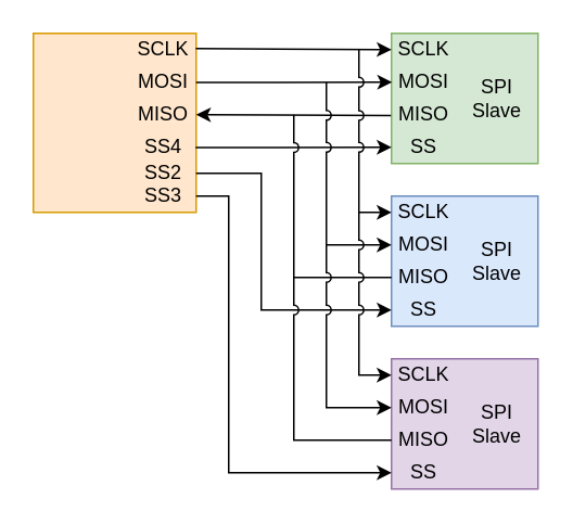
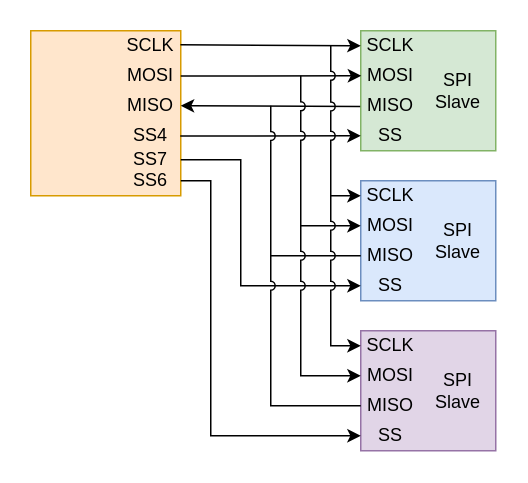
  <mxCell id="0" />
  <mxCell id="1" parent="0" />
  <mxCell id="2" value="" style="rounded=0;whiteSpace=wrap;html=1;fillColor=#ffe6cc;strokeColor=#d79b00;" vertex="1" parent="1"><mxGeometry x="20" y="20" width="100" height="110" as="geometry" /></mxCell>
  <mxCell id="3" value="" style="rounded=0;whiteSpace=wrap;html=1;fillColor=#d5e8d4;strokeColor=#82b366;" vertex="1" parent="1"><mxGeometry x="240" y="20" width="90" height="80" as="geometry" /></mxCell>
  <mxCell id="4" value="" style="endArrow=classic;html=1;rounded=0;exitX=0.998;exitY=0.085;exitDx=0;exitDy=0;exitPerimeter=0;entryX=0;entryY=0.125;entryDx=0;entryDy=0;entryPerimeter=0;movable=0;resizable=0;rotatable=0;deletable=0;editable=0;connectable=0;" edge="1" parent="1" source="2" target="3"><mxGeometry width="50" height="50" relative="1" as="geometry"><mxPoint x="180" y="210" as="sourcePoint" /><mxPoint x="230" y="160" as="targetPoint" /></mxGeometry></mxCell>
  <mxCell id="5" value="" style="endArrow=classic;html=1;rounded=0;exitX=0.998;exitY=0.085;exitDx=0;exitDy=0;exitPerimeter=0;entryX=0;entryY=0.125;entryDx=0;entryDy=0;entryPerimeter=0;" edge="1" parent="1"><mxGeometry width="50" height="50" relative="1" as="geometry"><mxPoint x="120" y="50.2" as="sourcePoint" /><mxPoint x="240.32" y="50" as="targetPoint" /></mxGeometry></mxCell>
  <mxCell id="6" value="" style="endArrow=classic;html=1;rounded=0;exitX=0.998;exitY=0.085;exitDx=0;exitDy=0;exitPerimeter=0;entryX=0;entryY=0.125;entryDx=0;entryDy=0;entryPerimeter=0;" edge="1" parent="1"><mxGeometry width="50" height="50" relative="1" as="geometry"><mxPoint x="119.68" y="90.2" as="sourcePoint" /><mxPoint x="240" y="90" as="targetPoint" /></mxGeometry></mxCell>
  <mxCell id="7" value="" style="endArrow=classic;html=1;rounded=0;exitX=-0.004;exitY=0.632;exitDx=0;exitDy=0;exitPerimeter=0;entryX=1;entryY=0.5;entryDx=0;entryDy=0;" edge="1" parent="1" source="3" target="10"><mxGeometry width="50" height="50" relative="1" as="geometry"><mxPoint x="149.68" y="60.2" as="sourcePoint" /><mxPoint x="270" y="60" as="targetPoint" /></mxGeometry></mxCell>
  <mxCell id="8" value="SCLK" style="text;html=1;strokeColor=none;fillColor=none;align=center;verticalAlign=middle;whiteSpace=wrap;rounded=0;" vertex="1" parent="1"><mxGeometry x="80" y="25" width="40" height="10" as="geometry" /></mxCell>
  <mxCell id="9" value="MOSI" style="text;html=1;strokeColor=none;fillColor=none;align=center;verticalAlign=middle;whiteSpace=wrap;rounded=0;" vertex="1" parent="1"><mxGeometry x="80" y="45" width="40" height="10" as="geometry" /></mxCell>
  <mxCell id="10" value="MISO" style="text;html=1;strokeColor=none;fillColor=none;align=center;verticalAlign=middle;whiteSpace=wrap;rounded=0;" vertex="1" parent="1"><mxGeometry x="80" y="65" width="40" height="10" as="geometry" /></mxCell>
  <mxCell id="11" value="SS4" style="text;html=1;strokeColor=none;fillColor=none;align=center;verticalAlign=middle;whiteSpace=wrap;rounded=0;" vertex="1" parent="1"><mxGeometry x="80" y="85" width="40" height="10" as="geometry" /></mxCell>
  <mxCell id="12" value="SCLK" style="text;html=1;strokeColor=none;fillColor=none;align=center;verticalAlign=middle;whiteSpace=wrap;rounded=0;" vertex="1" parent="1"><mxGeometry x="240" y="25" width="40" height="10" as="geometry" /></mxCell>
  <mxCell id="13" value="MOSI" style="text;html=1;strokeColor=none;fillColor=none;align=center;verticalAlign=middle;whiteSpace=wrap;rounded=0;" vertex="1" parent="1"><mxGeometry x="240" y="45" width="40" height="10" as="geometry" /></mxCell>
  <mxCell id="14" value="MISO" style="text;html=1;strokeColor=none;fillColor=none;align=center;verticalAlign=middle;whiteSpace=wrap;rounded=0;" vertex="1" parent="1"><mxGeometry x="240" y="65" width="40" height="10" as="geometry" /></mxCell>
  <mxCell id="15" value="SS" style="text;html=1;strokeColor=none;fillColor=none;align=center;verticalAlign=middle;whiteSpace=wrap;rounded=0;" vertex="1" parent="1"><mxGeometry x="240" y="85" width="40" height="10" as="geometry" /></mxCell>
  <mxCell id="16" value="SPI&lt;br&gt;Slave" style="text;html=1;strokeColor=none;fillColor=none;align=center;verticalAlign=middle;whiteSpace=wrap;rounded=0;" vertex="1" parent="1"><mxGeometry x="280" y="45" width="50" height="30" as="geometry" /></mxCell>
  <mxCell id="17" value="" style="rounded=0;whiteSpace=wrap;html=1;fillColor=#dae8fc;strokeColor=#6c8ebf;" vertex="1" parent="1"><mxGeometry x="240" y="120" width="90" height="80" as="geometry" /></mxCell>
  <mxCell id="18" value="SCLK" style="text;html=1;strokeColor=none;fillColor=none;align=center;verticalAlign=middle;whiteSpace=wrap;rounded=0;" vertex="1" parent="1"><mxGeometry x="240" y="125" width="40" height="10" as="geometry" /></mxCell>
  <mxCell id="19" value="MOSI" style="text;html=1;strokeColor=none;fillColor=none;align=center;verticalAlign=middle;whiteSpace=wrap;rounded=0;" vertex="1" parent="1"><mxGeometry x="240" y="145" width="40" height="10" as="geometry" /></mxCell>
  <mxCell id="20" value="MISO" style="text;html=1;strokeColor=none;fillColor=none;align=center;verticalAlign=middle;whiteSpace=wrap;rounded=0;" vertex="1" parent="1"><mxGeometry x="240" y="165" width="40" height="10" as="geometry" /></mxCell>
  <mxCell id="21" value="SS" style="text;html=1;strokeColor=none;fillColor=none;align=center;verticalAlign=middle;whiteSpace=wrap;rounded=0;" vertex="1" parent="1"><mxGeometry x="240" y="185" width="40" height="10" as="geometry" /></mxCell>
  <mxCell id="22" value="SPI&lt;br&gt;Slave" style="text;html=1;strokeColor=none;fillColor=none;align=center;verticalAlign=middle;whiteSpace=wrap;rounded=0;" vertex="1" parent="1"><mxGeometry x="280" y="145" width="50" height="30" as="geometry" /></mxCell>
  <mxCell id="23" value="" style="rounded=0;whiteSpace=wrap;html=1;fillColor=#e1d5e7;strokeColor=#9673a6;" vertex="1" parent="1"><mxGeometry x="240" y="220" width="90" height="80" as="geometry" /></mxCell>
  <mxCell id="24" value="SCLK" style="text;html=1;strokeColor=none;fillColor=none;align=center;verticalAlign=middle;whiteSpace=wrap;rounded=0;" vertex="1" parent="1"><mxGeometry x="240" y="225" width="40" height="10" as="geometry" /></mxCell>
  <mxCell id="25" value="MOSI" style="text;html=1;strokeColor=none;fillColor=none;align=center;verticalAlign=middle;whiteSpace=wrap;rounded=0;" vertex="1" parent="1"><mxGeometry x="240" y="245" width="40" height="10" as="geometry" /></mxCell>
  <mxCell id="26" value="MISO" style="text;html=1;strokeColor=none;fillColor=none;align=center;verticalAlign=middle;whiteSpace=wrap;rounded=0;" vertex="1" parent="1"><mxGeometry x="240" y="265" width="40" height="10" as="geometry" /></mxCell>
  <mxCell id="27" value="SS" style="text;html=1;strokeColor=none;fillColor=none;align=center;verticalAlign=middle;whiteSpace=wrap;rounded=0;" vertex="1" parent="1"><mxGeometry x="240" y="285" width="40" height="10" as="geometry" /></mxCell>
  <mxCell id="28" value="SPI&lt;br&gt;Slave" style="text;html=1;strokeColor=none;fillColor=none;align=center;verticalAlign=middle;whiteSpace=wrap;rounded=0;" vertex="1" parent="1"><mxGeometry x="280" y="245" width="50" height="30" as="geometry" /></mxCell>
  <mxCell id="29" value="" style="endArrow=classic;html=1;rounded=0;entryX=0;entryY=0.5;entryDx=0;entryDy=0;movable=1;resizable=1;rotatable=1;deletable=1;editable=1;connectable=1;jumpStyle=arc;" edge="1" parent="1" target="18"><mxGeometry width="50" height="50" relative="1" as="geometry"><mxPoint x="220" y="30" as="sourcePoint" /><mxPoint x="210" y="130" as="targetPoint" /><Array as="points"><mxPoint x="220" y="130" /></Array></mxGeometry></mxCell>
  <mxCell id="30" value="" style="endArrow=classic;html=1;rounded=0;jumpStyle=arc;" edge="1" parent="1"><mxGeometry width="50" height="50" relative="1" as="geometry"><mxPoint x="200" y="50" as="sourcePoint" /><mxPoint x="240" y="150" as="targetPoint" /><Array as="points"><mxPoint x="200" y="150" /></Array></mxGeometry></mxCell>
  <mxCell id="31" value="" style="endArrow=classic;html=1;rounded=0;jumpStyle=arc;exitX=1;exitY=0.5;exitDx=0;exitDy=0;" edge="1" parent="1" source="32"><mxGeometry width="50" height="50" relative="1" as="geometry"><mxPoint x="190" y="240" as="sourcePoint" /><mxPoint x="240" y="190" as="targetPoint" /><Array as="points"><mxPoint x="160" y="106" /><mxPoint x="160" y="190" /></Array></mxGeometry></mxCell>
- <mxCell id="32" value="SS2" style="text;html=1;strokeColor=none;fillColor=none;align=center;verticalAlign=middle;whiteSpace=wrap;rounded=0;" vertex="1" parent="1"><mxGeometry x="80" y="101" width="40" height="10" as="geometry" /></mxCell>
+ <mxCell id="32" value="SS7" style="text;html=1;strokeColor=none;fillColor=none;align=center;verticalAlign=middle;whiteSpace=wrap;rounded=0;" vertex="1" parent="1"><mxGeometry x="80" y="101" width="40" height="10" as="geometry" /></mxCell>
  <mxCell id="33" value="" style="endArrow=none;html=1;rounded=0;jumpStyle=arc;entryX=0;entryY=0.5;entryDx=0;entryDy=0;" edge="1" parent="1" target="20"><mxGeometry width="50" height="50" relative="1" as="geometry"><mxPoint x="180" y="70" as="sourcePoint" /><mxPoint x="140" y="160" as="targetPoint" /><Array as="points"><mxPoint x="180" y="170" /></Array></mxGeometry></mxCell>
  <mxCell id="34" value="" style="endArrow=classic;html=1;rounded=0;jumpStyle=arc;" edge="1" parent="1"><mxGeometry width="50" height="50" relative="1" as="geometry"><mxPoint x="220" y="130" as="sourcePoint" /><mxPoint x="240" y="230" as="targetPoint" /><Array as="points"><mxPoint x="220" y="230" /></Array></mxGeometry></mxCell>
  <mxCell id="35" value="" style="endArrow=classic;html=1;rounded=0;jumpStyle=arc;" edge="1" parent="1"><mxGeometry width="50" height="50" relative="1" as="geometry"><mxPoint x="200" y="150" as="sourcePoint" /><mxPoint x="240" y="250" as="targetPoint" /><Array as="points"><mxPoint x="200" y="250" /></Array></mxGeometry></mxCell>
  <mxCell id="36" value="" style="endArrow=none;html=1;rounded=0;jumpStyle=arc;" edge="1" parent="1"><mxGeometry width="50" height="50" relative="1" as="geometry"><mxPoint x="180" y="170" as="sourcePoint" /><mxPoint x="240" y="270" as="targetPoint" /><Array as="points"><mxPoint x="180" y="270" /></Array></mxGeometry></mxCell>
  <mxCell id="37" value="" style="endArrow=classic;html=1;rounded=0;jumpStyle=arc;exitX=1;exitY=0.5;exitDx=0;exitDy=0;" edge="1" parent="1" source="38"><mxGeometry width="50" height="50" relative="1" as="geometry"><mxPoint x="130" y="200" as="sourcePoint" /><mxPoint x="240" y="290" as="targetPoint" /><Array as="points"><mxPoint x="140" y="120" /><mxPoint x="140" y="290" /></Array></mxGeometry></mxCell>
- <mxCell id="38" value="SS3" style="text;html=1;strokeColor=none;fillColor=none;align=center;verticalAlign=middle;whiteSpace=wrap;rounded=0;" vertex="1" parent="1"><mxGeometry x="80" y="115" width="40" height="10" as="geometry" /></mxCell>
+ <mxCell id="38" value="SS6" style="text;html=1;strokeColor=none;fillColor=none;align=center;verticalAlign=middle;whiteSpace=wrap;rounded=0;" vertex="1" parent="1"><mxGeometry x="80" y="115" width="40" height="10" as="geometry" /></mxCell>
